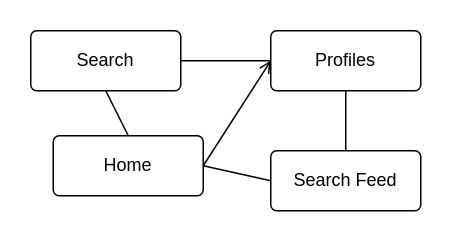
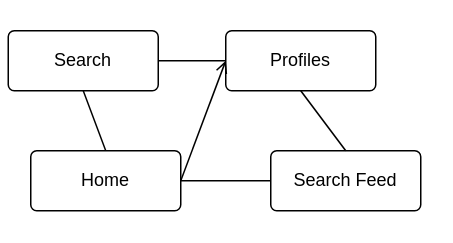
  <mxCell id="0" />
  <mxCell id="1" parent="0" />
- <mxCell id="2" value="Home" style="rounded=1;arcSize=10;whiteSpace=wrap;html=1;align=center;" vertex="1" parent="1"><mxGeometry x="35" y="90" width="100" height="40" as="geometry" /></mxCell>
- <mxCell id="3" value="Search" style="rounded=1;arcSize=10;whiteSpace=wrap;html=1;align=center;" vertex="1" parent="1"><mxGeometry x="20" y="20" width="100" height="40" as="geometry" /></mxCell>
- <mxCell id="4" value="Profiles" style="rounded=1;arcSize=10;whiteSpace=wrap;html=1;align=center;" vertex="1" parent="1"><mxGeometry x="180" y="20" width="100" height="40" as="geometry" /></mxCell>
+ <mxCell id="2" value="Home" style="rounded=1;arcSize=10;whiteSpace=wrap;html=1;align=center;" vertex="1" parent="1"><mxGeometry x="20" y="100" width="100" height="40" as="geometry" /></mxCell>
+ <mxCell id="3" value="Search" style="rounded=1;arcSize=10;whiteSpace=wrap;html=1;align=center;" vertex="1" parent="1"><mxGeometry x="5" y="20" width="100" height="40" as="geometry" /></mxCell>
+ <mxCell id="4" value="Profiles" style="rounded=1;arcSize=10;whiteSpace=wrap;html=1;align=center;" vertex="1" parent="1"><mxGeometry x="150" y="20" width="100" height="40" as="geometry" /></mxCell>
  <mxCell id="5" value="Search Feed" style="rounded=1;arcSize=10;whiteSpace=wrap;html=1;align=center;" vertex="1" parent="1"><mxGeometry x="180" y="100" width="100" height="40" as="geometry" /></mxCell>
  <mxCell id="6" value="" style="endArrow=open;html=1;rounded=0;exitX=1;exitY=0.5;exitDx=0;exitDy=0;entryX=0;entryY=0.5;entryDx=0;entryDy=0;" edge="1" parent="1" source="2" target="4"><mxGeometry relative="1" as="geometry"><mxPoint x="240" y="360" as="sourcePoint" /><mxPoint x="400" y="360" as="targetPoint" /></mxGeometry></mxCell>
  <mxCell id="7" value="" style="endArrow=none;html=1;rounded=0;exitX=1;exitY=0.5;exitDx=0;exitDy=0;entryX=0;entryY=0.5;entryDx=0;entryDy=0;" edge="1" parent="1" source="2" target="5"><mxGeometry relative="1" as="geometry"><mxPoint x="130" y="50" as="sourcePoint" /><mxPoint x="190" y="50" as="targetPoint" /></mxGeometry></mxCell>
  <mxCell id="8" value="" style="endArrow=none;html=1;rounded=0;exitX=0.5;exitY=1;exitDx=0;exitDy=0;entryX=0.5;entryY=0;entryDx=0;entryDy=0;" edge="1" parent="1" source="3" target="2"><mxGeometry relative="1" as="geometry"><mxPoint x="140" y="60" as="sourcePoint" /><mxPoint x="200" y="60" as="targetPoint" /></mxGeometry></mxCell>
  <mxCell id="9" value="" style="endArrow=none;html=1;rounded=0;exitX=1;exitY=0.5;exitDx=0;exitDy=0;entryX=0;entryY=0.5;entryDx=0;entryDy=0;" edge="1" parent="1" source="3" target="4"><mxGeometry relative="1" as="geometry"><mxPoint x="150" y="70" as="sourcePoint" /><mxPoint x="210" y="70" as="targetPoint" /></mxGeometry></mxCell>
  <mxCell id="10" value="" style="endArrow=none;html=1;rounded=0;exitX=0.5;exitY=1;exitDx=0;exitDy=0;entryX=0.5;entryY=0;entryDx=0;entryDy=0;" edge="1" parent="1" source="4" target="5"><mxGeometry relative="1" as="geometry"><mxPoint x="160" y="80" as="sourcePoint" /><mxPoint x="220" y="80" as="targetPoint" /></mxGeometry></mxCell>
